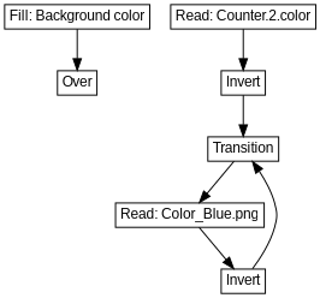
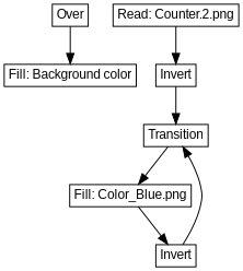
  digraph {
    fontname="Liberation Sans"
    node [fontname="Liberation Sans" fontsize=12 margin=0.05 shape=box]
    edge [fontname="Liberation Sans"]
    n1 [height=0 label="Fill: Background color" width=0]
    n2 [height=0 label=Over width=0]
-   n3 [height=0 label="Read: Counter.2.color" width=0]
+   n3 [height=0 label="Read: Counter.2.png" width=0]
    n4 [height=0 label=Invert width=0]
    n5 [height=0 label=Transition width=0]
-   n6 [height=0 label="Read: Color_Blue.png" width=0]
+   n6 [height=0 label="Fill: Color_Blue.png" width=0]
    n7 [height=0 label=Invert width=0]
-   n1 -> n2
+   n2 -> n1
    n3 -> n4
    n4 -> n5
    n5 -> n6
    n6 -> n7
    n7 -> n5
  }
